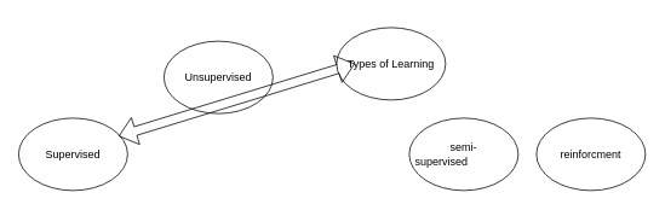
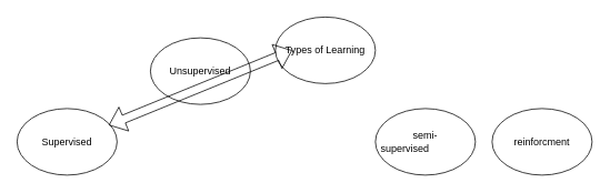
  <mxCell id="0" />
  <mxCell id="1" parent="0" />
- <mxCell id="2" value="Types of Learning" style="ellipse;whiteSpace=wrap;html=1;" vertex="1" parent="1"><mxGeometry x="370" y="30" width="120" height="80" as="geometry" /></mxCell>
+ <mxCell id="2" value="Types of Learning" style="ellipse;whiteSpace=wrap;html=1;" vertex="1" parent="1"><mxGeometry x="330" width="120" height="80" as="geometry" y="20" /></mxCell>
  <mxCell id="3" value="Supervised" style="ellipse;whiteSpace=wrap;html=1;" vertex="1" parent="1"><mxGeometry x="20" y="130" width="120" height="80" as="geometry" /></mxCell>
  <mxCell id="4" value="Unsupervised" style="ellipse;whiteSpace=wrap;html=1;" vertex="1" parent="1"><mxGeometry x="180" y="45" width="120" height="80" as="geometry" /></mxCell>
  <mxCell id="5" value="semi-supervised&lt;span style=&quot;white-space: pre;&quot;&gt;&#09;&lt;/span&gt;&lt;span style=&quot;white-space: pre;&quot;&gt;&#09;&lt;/span&gt;" style="ellipse;whiteSpace=wrap;html=1;" vertex="1" parent="1"><mxGeometry x="450" y="130" width="120" height="80" as="geometry" /></mxCell>
  <mxCell id="6" value="reinforcment" style="ellipse;whiteSpace=wrap;html=1;" vertex="1" parent="1"><mxGeometry x="590" y="130" width="120" height="80" as="geometry" /></mxCell>
  <mxCell id="7" value="" style="shape=flexArrow;endArrow=classic;startArrow=classic;html=1;rounded=0;entryX=0.167;entryY=0.5;entryDx=0;entryDy=0;entryPerimeter=0;" edge="1" parent="1" target="2"><mxGeometry width="100" height="100" relative="1" as="geometry"><mxPoint x="130" y="150" as="sourcePoint" /><mxPoint x="230" y="50" as="targetPoint" /></mxGeometry></mxCell>
